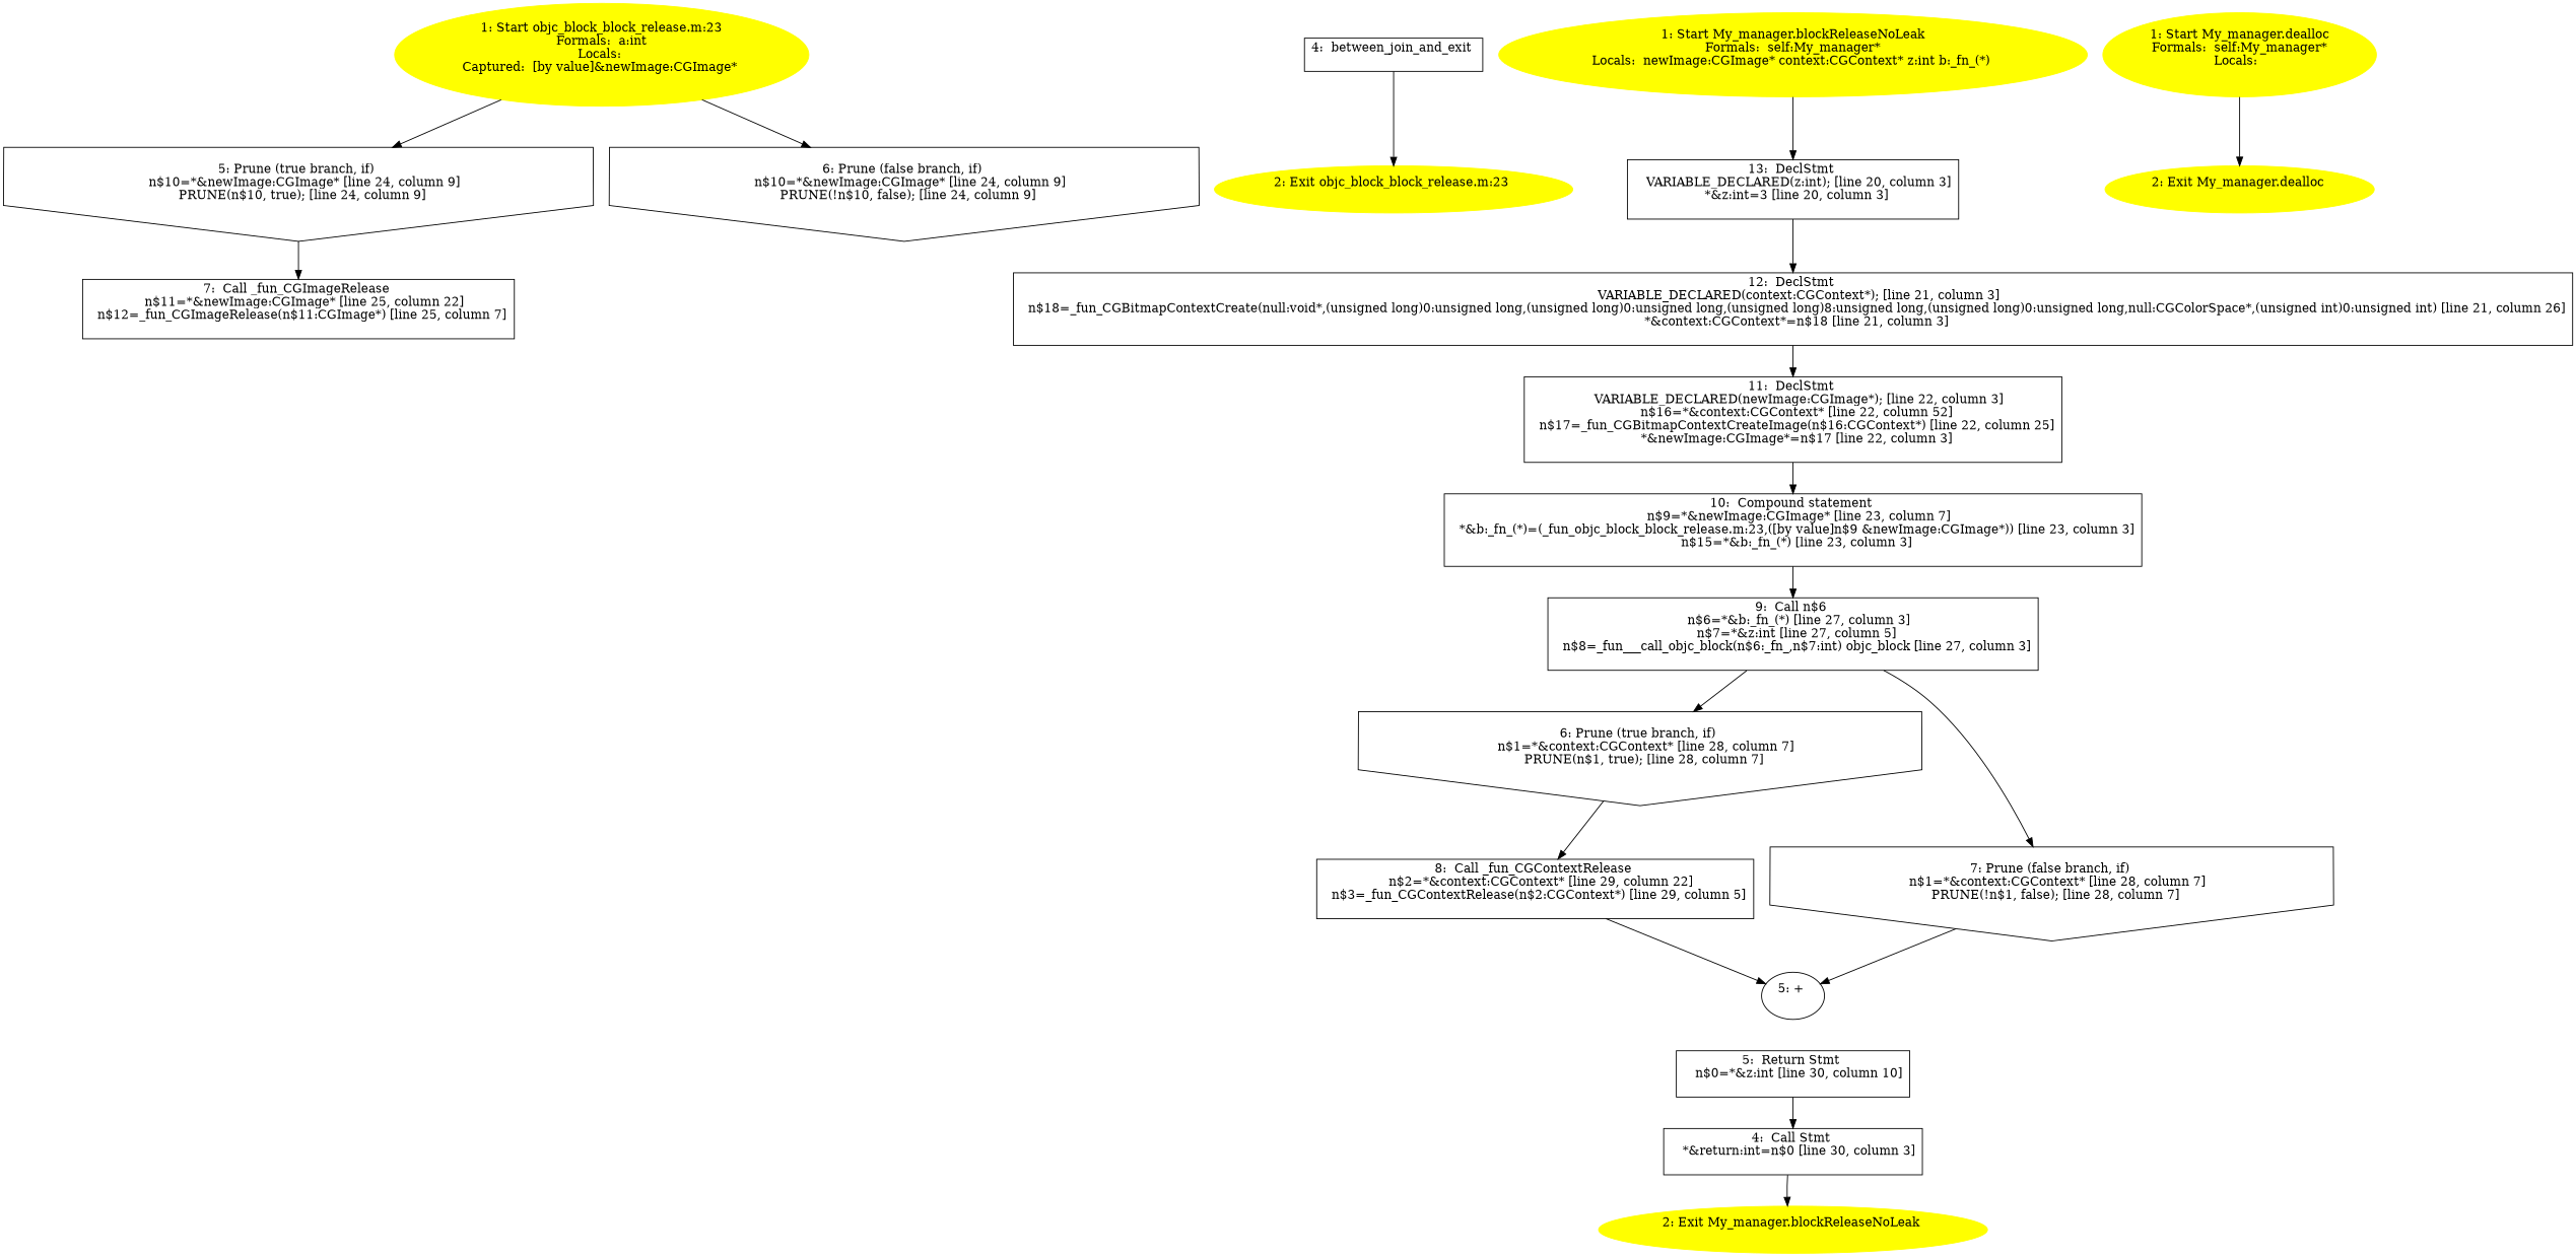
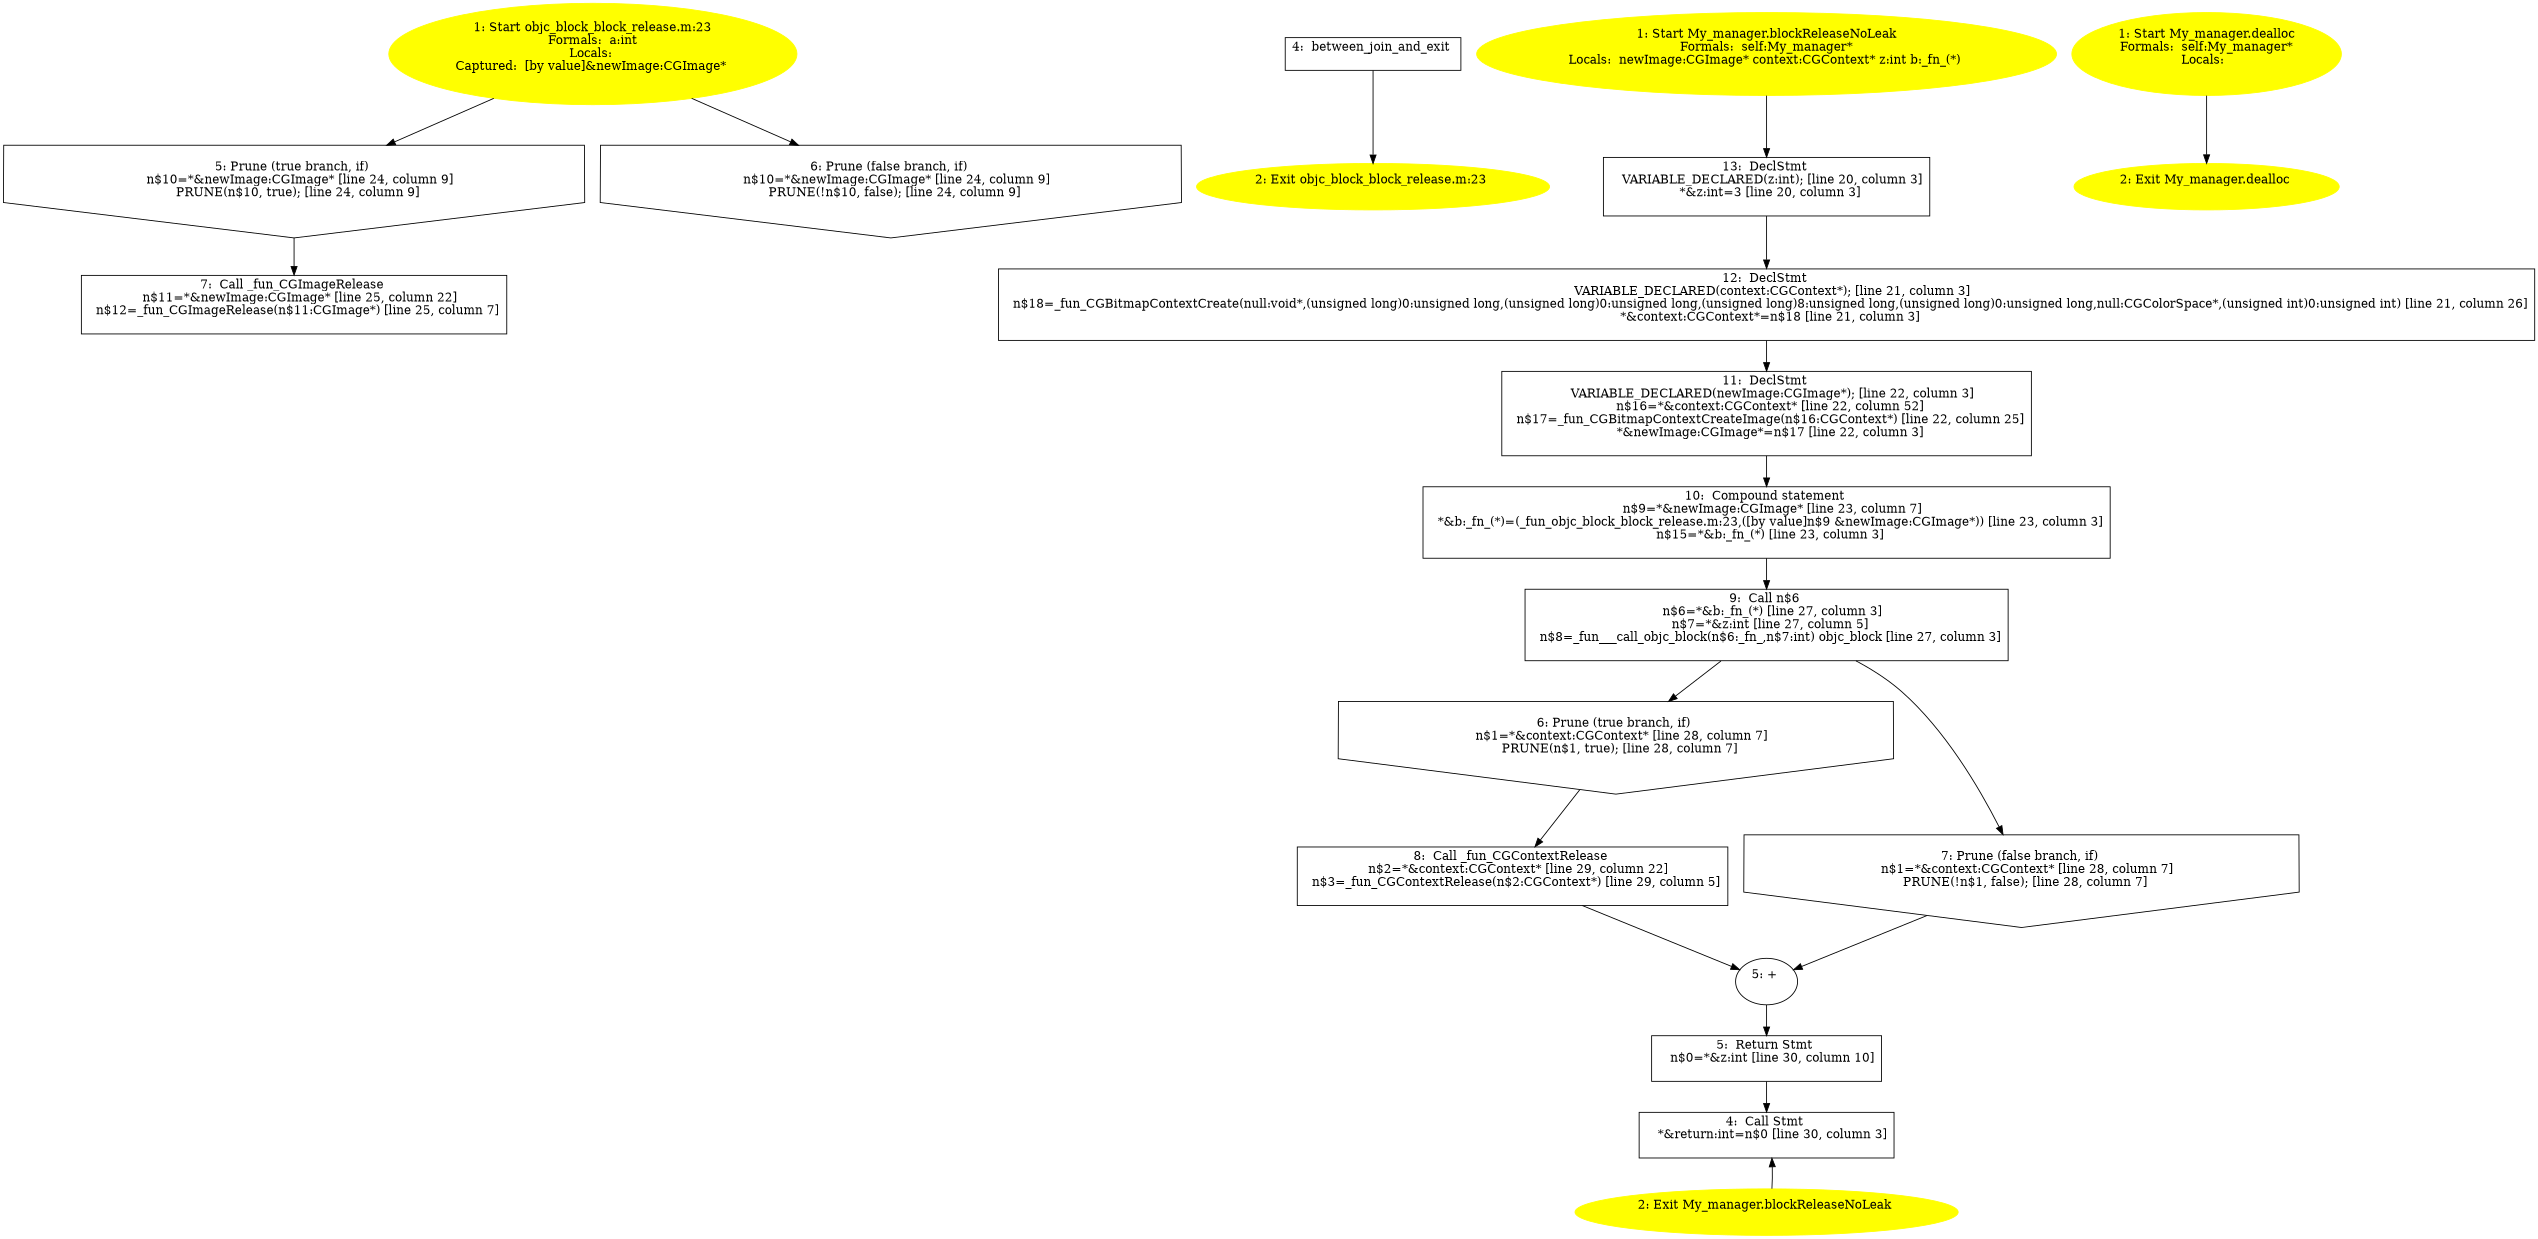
  digraph {
    node [shape=box]
    n1 [color=yellow label="1: Start objc_block_block_release.m:23\nFormals:  a:int\nLocals: \nCaptured:  [by value]&newImage:CGImage* \n  " style=filled shape=""]
    n2 [label="5: Prune (true branch, if) \n   n$10=*&newImage:CGImage* [line 24, column 9]\n  PRUNE(n$10, true); [line 24, column 9]\n " shape=invhouse]
    n3 [label="6: Prune (false branch, if) \n   n$10=*&newImage:CGImage* [line 24, column 9]\n  PRUNE(!n$10, false); [line 24, column 9]\n " shape=invhouse]
    n4 [label="7:  Call _fun_CGImageRelease \n   n$11=*&newImage:CGImage* [line 25, column 22]\n  n$12=_fun_CGImageRelease(n$11:CGImage*) [line 25, column 7]\n "]
    n5 [color=yellow label="2: Exit objc_block_block_release.m:23 \n  " style=filled shape=""]
    n6 [label="4:  between_join_and_exit \n  "]
    n7 [color=yellow label="1: Start My_manager.blockReleaseNoLeak\nFormals:  self:My_manager*\nLocals:  newImage:CGImage* context:CGContext* z:int b:_fn_(*) \n  " style=filled shape=""]
    n8 [label="13:  DeclStmt \n   VARIABLE_DECLARED(z:int); [line 20, column 3]\n  *&z:int=3 [line 20, column 3]\n "]
    n9 [label="12:  DeclStmt \n   VARIABLE_DECLARED(context:CGContext*); [line 21, column 3]\n  n$18=_fun_CGBitmapContextCreate(null:void*,(unsigned long)0:unsigned long,(unsigned long)0:unsigned long,(unsigned long)8:unsigned long,(unsigned long)0:unsigned long,null:CGColorSpace*,(unsigned int)0:unsigned int) [line 21, column 26]\n  *&context:CGContext*=n$18 [line 21, column 3]\n "]
    n10 [label="11:  DeclStmt \n   VARIABLE_DECLARED(newImage:CGImage*); [line 22, column 3]\n  n$16=*&context:CGContext* [line 22, column 52]\n  n$17=_fun_CGBitmapContextCreateImage(n$16:CGContext*) [line 22, column 25]\n  *&newImage:CGImage*=n$17 [line 22, column 3]\n "]
    n11 [color=yellow label="2: Exit My_manager.blockReleaseNoLeak \n  " style=filled shape=""]
    n12 [label="5:  Return Stmt \n   n$0=*&z:int [line 30, column 10]\n "]
    n13 [label="4:  Call Stmt \n   *&return:int=n$0 [line 30, column 3]\n "]
    n14 [label="5: + \n  " shape=""]
    n15 [label="6: Prune (true branch, if) \n   n$1=*&context:CGContext* [line 28, column 7]\n  PRUNE(n$1, true); [line 28, column 7]\n " shape=invhouse]
    n16 [label="8:  Call _fun_CGContextRelease \n   n$2=*&context:CGContext* [line 29, column 22]\n  n$3=_fun_CGContextRelease(n$2:CGContext*) [line 29, column 5]\n "]
    n17 [label="7: Prune (false branch, if) \n   n$1=*&context:CGContext* [line 28, column 7]\n  PRUNE(!n$1, false); [line 28, column 7]\n " shape=invhouse]
    n18 [label="9:  Call n$6 \n   n$6=*&b:_fn_(*) [line 27, column 3]\n  n$7=*&z:int [line 27, column 5]\n  n$8=_fun___call_objc_block(n$6:_fn_,n$7:int) objc_block [line 27, column 3]\n "]
    n19 [label="10:  Compound statement \n   n$9=*&newImage:CGImage* [line 23, column 7]\n  *&b:_fn_(*)=(_fun_objc_block_block_release.m:23,([by value]n$9 &newImage:CGImage*)) [line 23, column 3]\n  n$15=*&b:_fn_(*) [line 23, column 3]\n "]
    n20 [color=yellow label="1: Start My_manager.dealloc\nFormals:  self:My_manager*\nLocals:  \n  " style=filled shape=""]
    n21 [color=yellow label="2: Exit My_manager.dealloc \n  " style=filled shape=""]
    n1 -> n2
    n1 -> n3
    n2 -> n4
    n6 -> n5
    n7 -> n8
    n8 -> n9
    n9 -> n10
    n10 -> n19
    n12 -> n13
-   n13 -> n11
+   n11 -> n13
+   n14 -> n12
    n15 -> n16
    n16 -> n14
    n17 -> n14
    n18 -> n15
    n18 -> n17
    n19 -> n18
    n20 -> n21
  }
